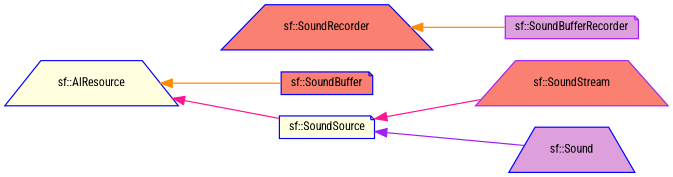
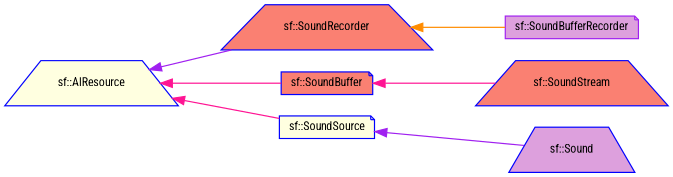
  digraph {
    fontname="Roboto Condensed"
    rankdir=LR
    node [color=blue fillcolor=salmon fontname="Roboto Condensed" fontsize=10 shape=trapezium style=filled]
    edge [color=darkorange dir=back fontname="Roboto Condensed" fontsize=10 labelfontname=Helvetica labelfontsize=10 style=solid]
    n1 [fillcolor=lightyellow fontcolor=black height=0.2 label="sf::AlResource" width=0.4]
    n2 [height=0.2 label="sf::SoundBuffer" shape=note width=0.4]
    n3 [height=0.2 label="sf::SoundRecorder" width=0.4]
    n4 [fillcolor=lightyellow height=0.2 label="sf::SoundSource" shape=note width=0.4]
    n5 [color=purple fillcolor=plum height=0.2 label="sf::SoundBufferRecorder" shape=note width=0.4]
    n6 [fillcolor=plum height=0.2 label="sf::Sound" width=0.4]
-   n7 [color=purple height=0.2 label="sf::SoundStream" width=0.4]
-   n1 -> n2
+   n7 [height=0.2 label="sf::SoundStream" width=0.4]
+   n1 -> n2 [color=deeppink]
+   n1 -> n3 [color=purple]
    n1 -> n4 [color=deeppink]
    n3 -> n5
    n4 -> n6 [color=purple]
-   n4 -> n7 [color=deeppink]
+   n2 -> n7 [color=deeppink]
  }
